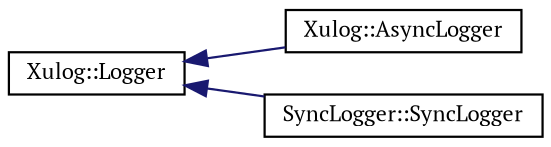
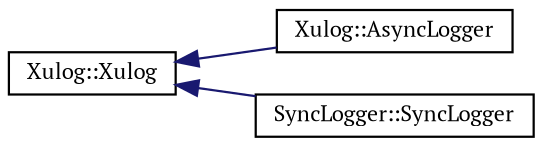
  digraph {
    fontname="PT Serif"
    rankdir=LR
    node [color=black fillcolor=white fontname="PT Serif" fontsize=10 shape=record style=filled]
    edge [color=midnightblue dir=back fontname="PT Serif" fontsize=10 labelfontname=Helvetica labelfontsize=10 style=solid]
-   n1 [height=0.2 label="Xulog::Logger" width=0.4]
+   n1 [height=0.2 label="Xulog::Xulog" width=0.4]
    n2 [height=0.2 label="Xulog::AsyncLogger" width=0.4]
    n3 [height=0.2 label="SyncLogger::SyncLogger" width=0.4]
    n1 -> n2
    n1 -> n3
  }
